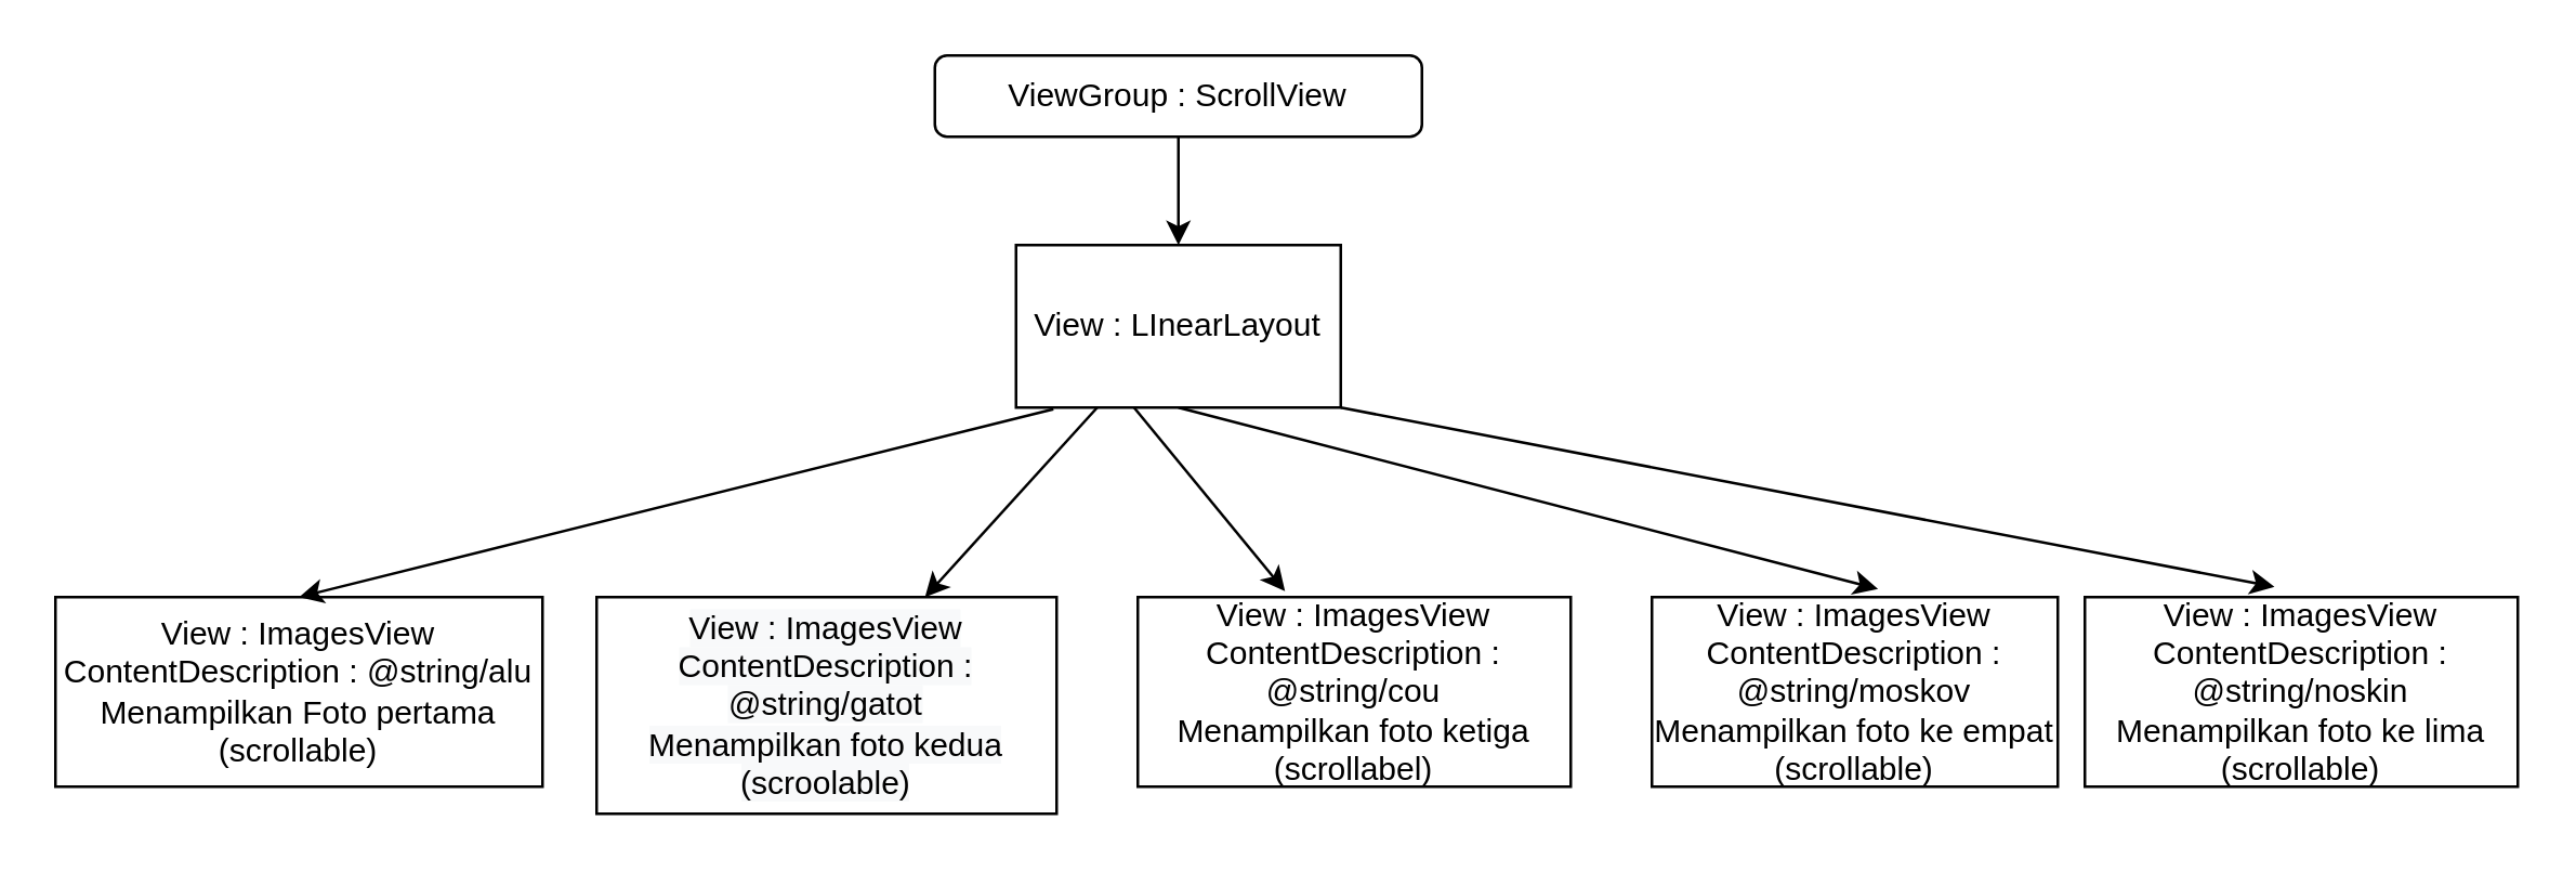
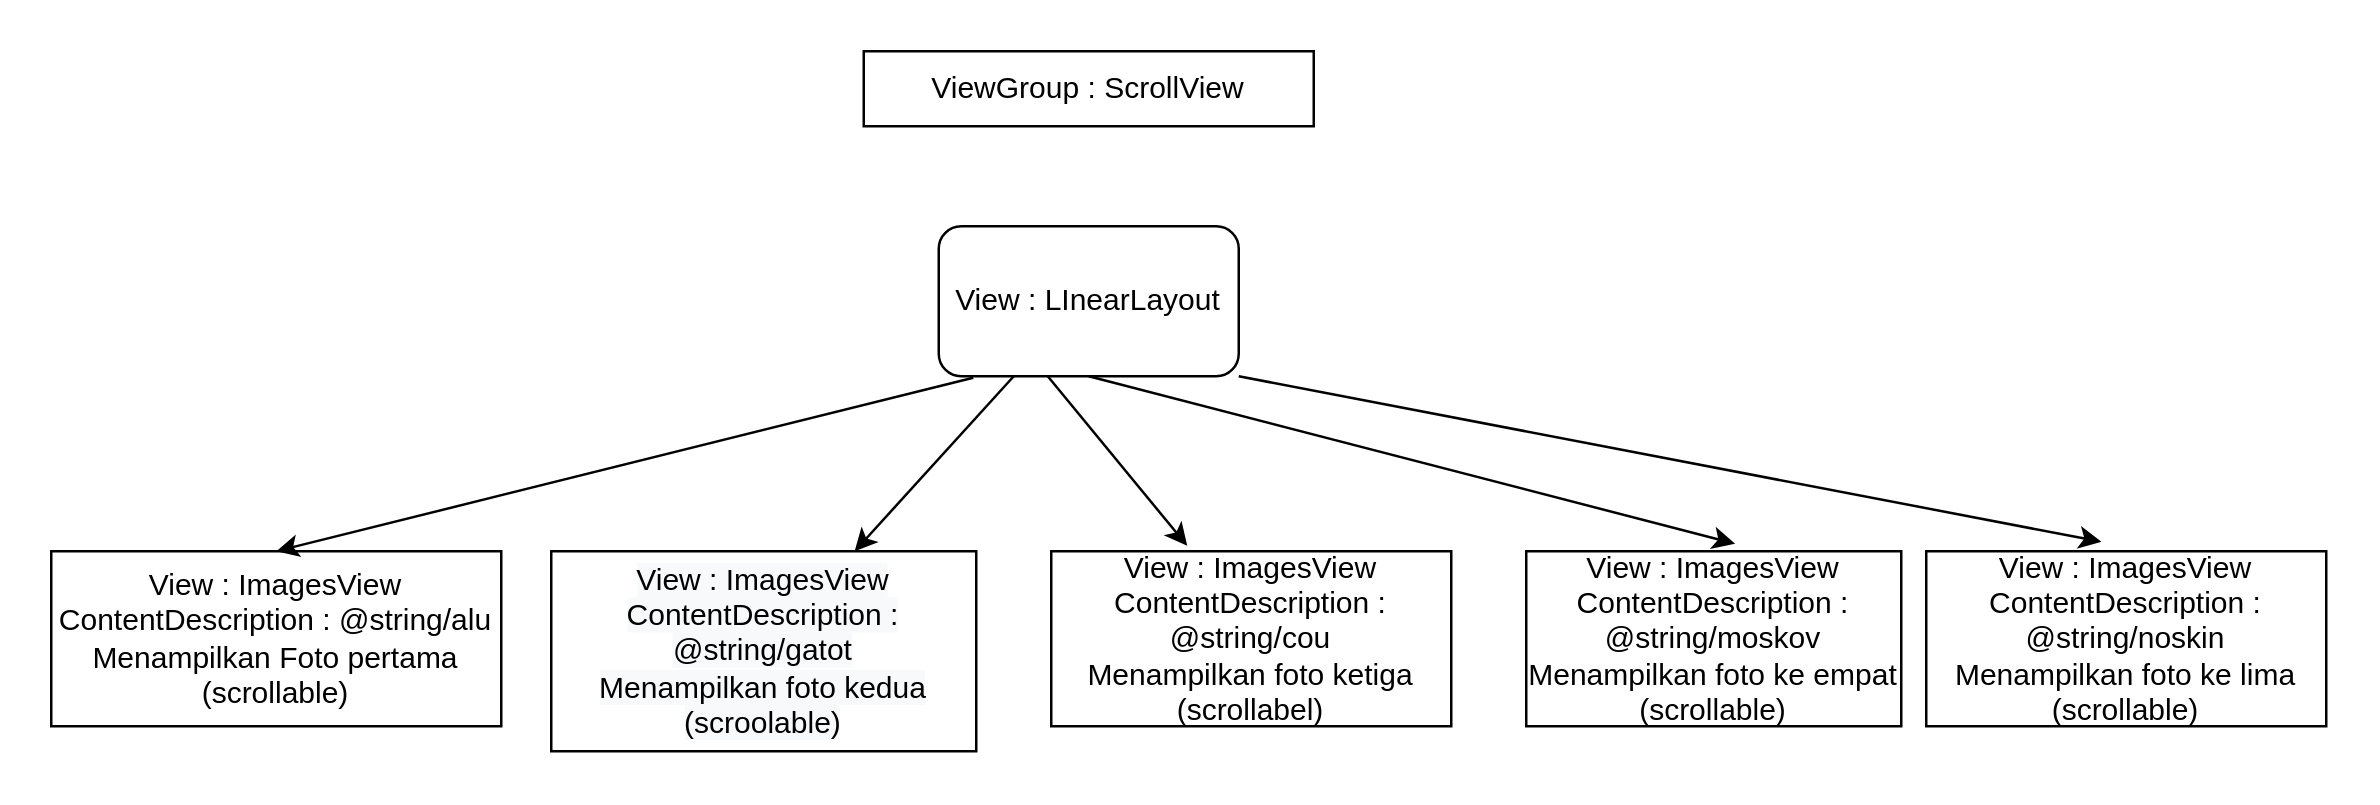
  <mxCell id="0" />
  <mxCell id="1" parent="0" />
- <mxCell id="2" style="edgeStyle=orthogonalEdgeStyle;rounded=0;orthogonalLoop=1;jettySize=auto;html=1;entryX=0.5;entryY=0;entryDx=0;entryDy=0;" edge="1" parent="1" source="3" target="4"><mxGeometry relative="1" as="geometry" /></mxCell>
- <mxCell id="3" value="ViewGroup : ScrollView" style="whiteSpace=wrap;html=1;rounded=1;" vertex="1" parent="1"><mxGeometry x="345" y="20" width="180" height="30" as="geometry" /></mxCell>
- <mxCell id="4" value="View : LInearLayout" style="rounded=0;whiteSpace=wrap;html=1;" vertex="1" parent="1"><mxGeometry x="375" y="90" width="120" height="60" as="geometry" /></mxCell>
+ <mxCell id="3" value="ViewGroup : ScrollView" style="rounded=0;whiteSpace=wrap;html=1;" vertex="1" parent="1"><mxGeometry x="345" y="20" width="180" height="30" as="geometry" /></mxCell>
+ <mxCell id="4" value="View : LInearLayout" style="whiteSpace=wrap;html=1;rounded=1;" vertex="1" parent="1"><mxGeometry x="375" y="90" width="120" height="60" as="geometry" /></mxCell>
  <mxCell id="5" value="View : ImagesView&lt;br&gt;ContentDescription : @string/alu&lt;br&gt;Menampilkan Foto pertama&lt;br&gt;(scrollable)" style="rounded=0;whiteSpace=wrap;html=1;" vertex="1" parent="1"><mxGeometry x="20" y="220" width="180" height="70" as="geometry" /></mxCell>
  <mxCell id="6" value="&lt;span style=&quot;color: rgb(0 , 0 , 0) ; font-family: &amp;#34;helvetica&amp;#34; ; font-size: 12px ; font-style: normal ; font-weight: 400 ; letter-spacing: normal ; text-align: center ; text-indent: 0px ; text-transform: none ; word-spacing: 0px ; background-color: rgb(248 , 249 , 250) ; display: inline ; float: none&quot;&gt;View : ImagesView&lt;/span&gt;&lt;br style=&quot;color: rgb(0 , 0 , 0) ; font-family: &amp;#34;helvetica&amp;#34; ; font-size: 12px ; font-style: normal ; font-weight: 400 ; letter-spacing: normal ; text-align: center ; text-indent: 0px ; text-transform: none ; word-spacing: 0px ; background-color: rgb(248 , 249 , 250)&quot;&gt;&lt;span style=&quot;color: rgb(0 , 0 , 0) ; font-family: &amp;#34;helvetica&amp;#34; ; font-size: 12px ; font-style: normal ; font-weight: 400 ; letter-spacing: normal ; text-align: center ; text-indent: 0px ; text-transform: none ; word-spacing: 0px ; background-color: rgb(248 , 249 , 250) ; display: inline ; float: none&quot;&gt;ContentDescription : @string/gatot&lt;br&gt;Menampilkan foto kedua&lt;br&gt;(scroolable)&lt;br&gt;&lt;/span&gt;" style="rounded=0;whiteSpace=wrap;html=1;" vertex="1" parent="1"><mxGeometry x="220" y="220" width="170" height="80" as="geometry" /></mxCell>
  <mxCell id="7" value="&lt;span&gt;View : ImagesView&lt;/span&gt;&lt;br&gt;&lt;span&gt;ContentDescription : @string/cou&lt;br&gt;Menampilkan foto ketiga&lt;br&gt;(scrollabel)&lt;br&gt;&lt;/span&gt;" style="rounded=0;whiteSpace=wrap;html=1;" vertex="1" parent="1"><mxGeometry x="420" y="220" width="160" height="70" as="geometry" /></mxCell>
  <mxCell id="8" value="&lt;span&gt;View : ImagesView&lt;/span&gt;&lt;br&gt;&lt;span&gt;ContentDescription : @string/moskov&lt;br&gt;Menampilkan foto ke empat&lt;br&gt;(scrollable)&lt;br&gt;&lt;/span&gt;" style="rounded=0;whiteSpace=wrap;html=1;" vertex="1" parent="1"><mxGeometry x="610" y="220" width="150" height="70" as="geometry" /></mxCell>
  <mxCell id="9" value="&lt;span&gt;View : ImagesView&lt;/span&gt;&lt;br&gt;&lt;span&gt;ContentDescription : @string/noskin&lt;br&gt;Menampilkan foto ke lima&lt;br&gt;(scrollable)&lt;br&gt;&lt;/span&gt;" style="rounded=0;whiteSpace=wrap;html=1;" vertex="1" parent="1"><mxGeometry x="770" y="220" width="160" height="70" as="geometry" /></mxCell>
  <mxCell id="10" value="" style="endArrow=classic;html=1;rounded=0;entryX=0.5;entryY=0;entryDx=0;entryDy=0;exitX=0.115;exitY=1.01;exitDx=0;exitDy=0;exitPerimeter=0;" edge="1" parent="1" source="4" target="5"><mxGeometry width="50" height="50" relative="1" as="geometry"><mxPoint x="410" y="170" as="sourcePoint" /><mxPoint x="460" y="120" as="targetPoint" /></mxGeometry></mxCell>
  <mxCell id="11" value="" style="endArrow=classic;html=1;rounded=0;exitX=0.25;exitY=1;exitDx=0;exitDy=0;" edge="1" parent="1" source="4" target="6"><mxGeometry width="50" height="50" relative="1" as="geometry"><mxPoint x="388.8" y="150.6" as="sourcePoint" /><mxPoint x="110" y="220" as="targetPoint" /></mxGeometry></mxCell>
  <mxCell id="12" value="" style="endArrow=classic;html=1;rounded=0;entryX=0.34;entryY=-0.031;entryDx=0;entryDy=0;entryPerimeter=0;exitX=0.362;exitY=0.997;exitDx=0;exitDy=0;exitPerimeter=0;" edge="1" parent="1" source="4" target="7"><mxGeometry width="50" height="50" relative="1" as="geometry"><mxPoint x="420" y="140" as="sourcePoint" /><mxPoint x="120" y="230" as="targetPoint" /></mxGeometry></mxCell>
  <mxCell id="13" value="" style="endArrow=classic;html=1;rounded=0;entryX=0.557;entryY=-0.043;entryDx=0;entryDy=0;exitX=0.5;exitY=1;exitDx=0;exitDy=0;entryPerimeter=0;" edge="1" parent="1" source="4" target="8"><mxGeometry width="50" height="50" relative="1" as="geometry"><mxPoint x="408.8" y="170.6" as="sourcePoint" /><mxPoint x="130" y="240" as="targetPoint" /></mxGeometry></mxCell>
  <mxCell id="14" value="" style="endArrow=classic;html=1;rounded=0;entryX=0.438;entryY=-0.054;entryDx=0;entryDy=0;exitX=1;exitY=1;exitDx=0;exitDy=0;entryPerimeter=0;" edge="1" parent="1" source="4" target="9"><mxGeometry width="50" height="50" relative="1" as="geometry"><mxPoint x="418.8" y="180.6" as="sourcePoint" /><mxPoint x="140" y="250" as="targetPoint" /></mxGeometry></mxCell>
